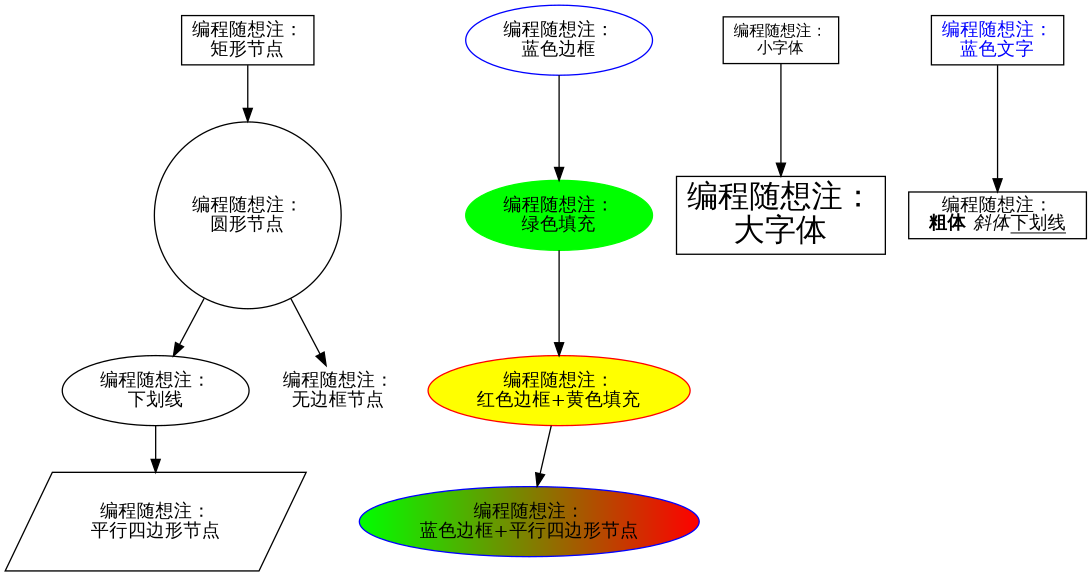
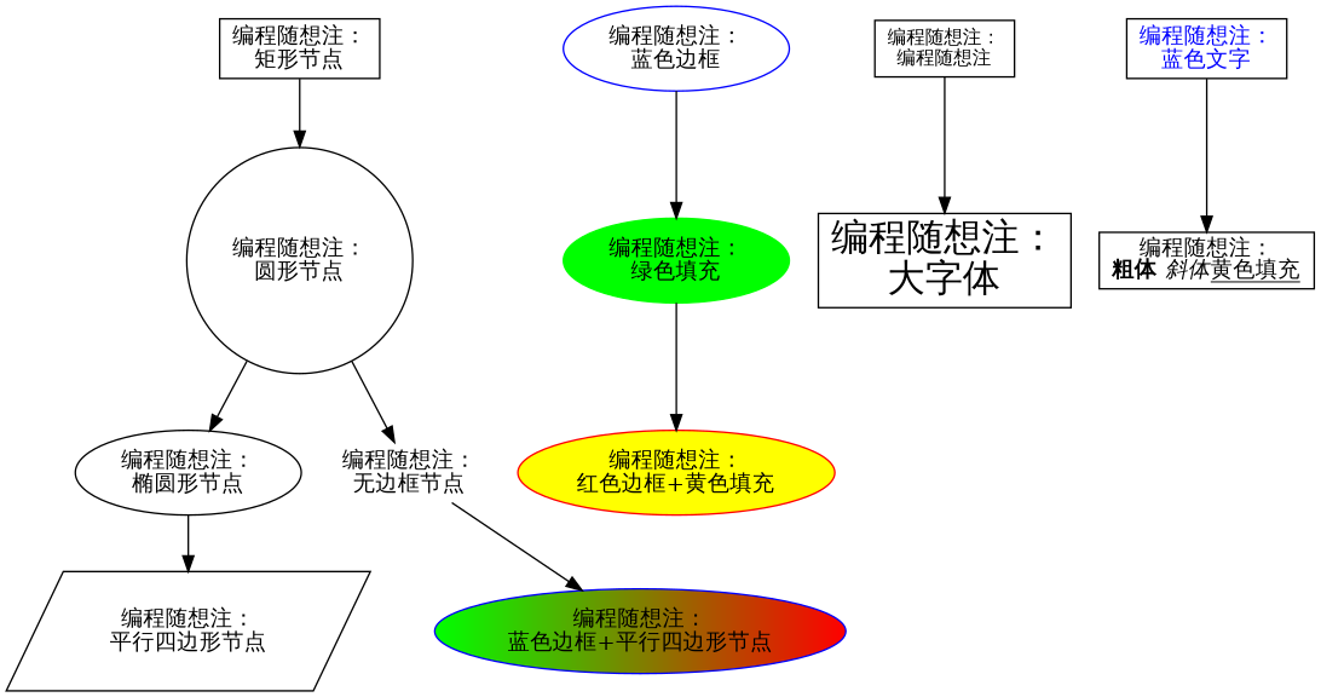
  digraph {
    node [shape=box]
    n1 [label="编程随想注：\n矩形节点"]
    n2 [label="编程随想注：\n圆形节点" shape=circle]
-   n3 [label="编程随想注：\n下划线" shape=ellipse]
+   n3 [label="编程随想注：\n椭圆形节点" shape=ellipse]
    n4 [label="编程随想注：\n无边框节点" shape=none]
    n5 [label="编程随想注：\n平行四边形节点" shape=polygon sides=4 skew=0.4]
    n6 [color=blue label="编程随想注：\n蓝色边框" shape=""]
    n7 [color=green label="编程随想注：\n绿色填充" style=filled shape=""]
    n8 [color="#ff0000" fillcolor=yellow label="编程随想注：\n红色边框+黄色填充" style=filled shape=""]
    n9 [color="#0000FF" fillcolor="green:red" label="编程随想注：\n蓝色边框+平行四边形节点" style=filled shape=""]
-   n10 [fontsize=12 label="编程随想注：\n小字体"]
+   n10 [fontsize=12 label="编程随想注：\n编程随想注"]
    n11 [fontsize=24 label="编程随想注：\n大字体"]
    n12 [fontcolor=blue label="编程随想注：\n蓝色文字"]
-   n13 [label=<编程随想注：<br/><b>粗体</b> <i>斜体</i><u>下划线</u>>]
+   n13 [label=<编程随想注：<br/><b>粗体</b> <i>斜体</i><u>黄色填充</u>>]
    n1 -> n2
    n2 -> n3
    n2 -> n4
    n3 -> n5
    n6 -> n7
    n7 -> n8
-   n8 -> n9
+   n4 -> n9
    n10 -> n11
    n12 -> n13
  }
